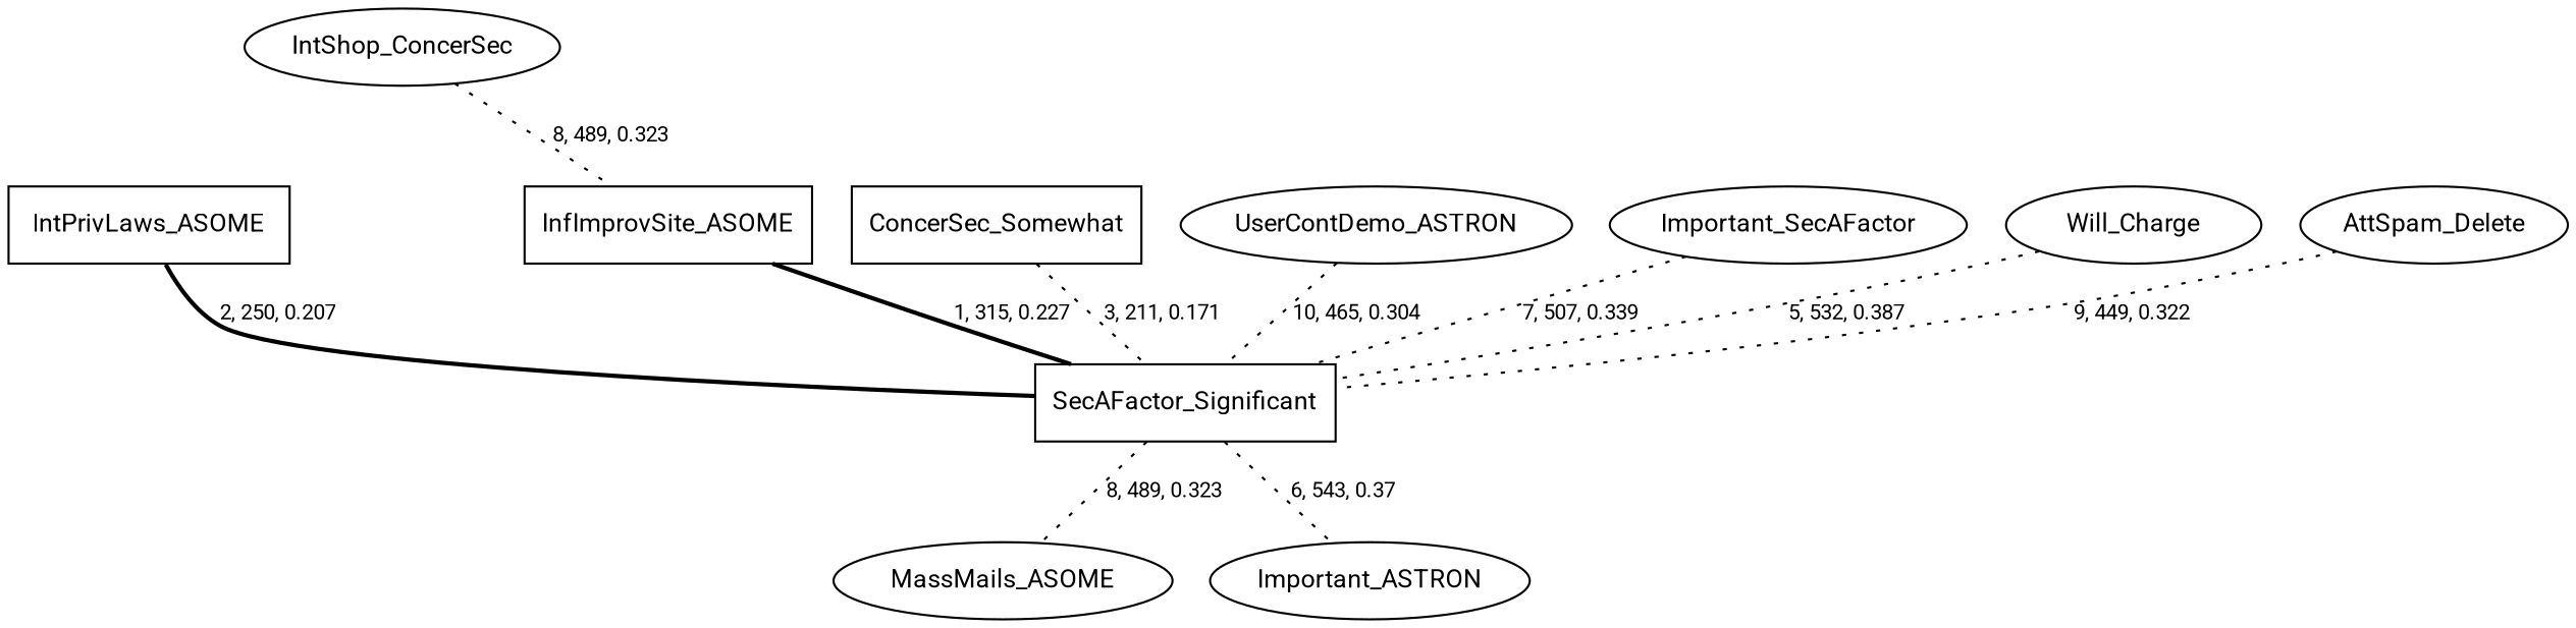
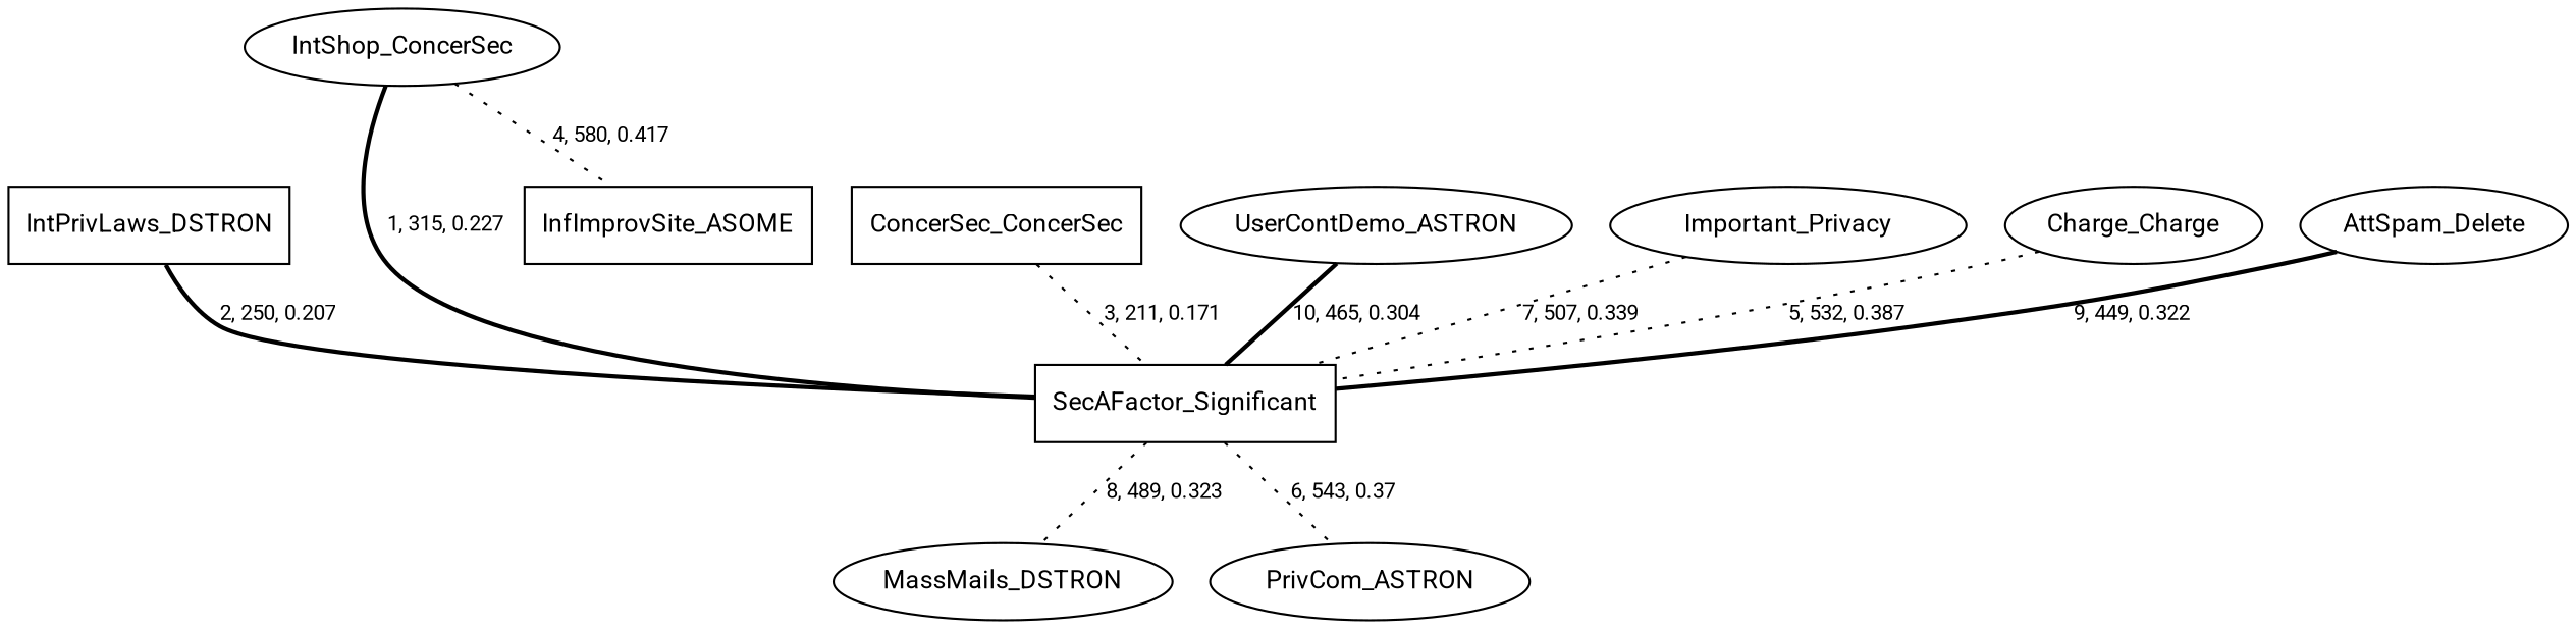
  graph {
    fontname=Roboto
    node [fontname=Roboto fontsize=12]
    edge [fontname=Roboto fontsize=10 style=dotted]
-   n1 [label=MassMails_ASOME]
+   n1 [label=MassMails_DSTRON]
    n2 [label=SecAFactor_Significant shape=box]
-   n3 [label=Important_ASTRON]
-   n4 [label=IntPrivLaws_ASOME shape=box]
+   n3 [label=PrivCom_ASTRON]
+   n4 [label=IntPrivLaws_DSTRON shape=box]
    n5 [label=InfImprovSite_ASOME shape=box]
    n6 [label=IntShop_ConcerSec]
-   n7 [label=ConcerSec_Somewhat shape=box]
+   n7 [label=ConcerSec_ConcerSec shape=box]
    n8 [label=UserContDemo_ASTRON]
-   n9 [label=Important_SecAFactor]
-   n10 [label=Will_Charge]
+   n9 [label=Important_Privacy]
+   n10 [label=Charge_Charge]
    n11 [label=AttSpam_Delete]
    n2 -- n1 [label="8, 489, 0.323"]
    n2 -- n3 [label="6, 543, 0.37"]
    n4 -- n2 [label="2, 250, 0.207" style=bold]
-   n5 -- n2 [label="1, 315, 0.227" style=bold]
-   n6 -- n5 [label="8, 489, 0.323"]
+   n6 -- n2 [label="1, 315, 0.227" style=bold]
+   n6 -- n5 [label="4, 580, 0.417"]
    n7 -- n2 [label="3, 211, 0.171"]
-   n8 -- n2 [label="10, 465, 0.304"]
+   n8 -- n2 [label="10, 465, 0.304" style=bold]
    n9 -- n2 [label="7, 507, 0.339"]
    n10 -- n2 [label="5, 532, 0.387"]
-   n11 -- n2 [label="9, 449, 0.322"]
+   n11 -- n2 [label="9, 449, 0.322" style=bold]
  }
